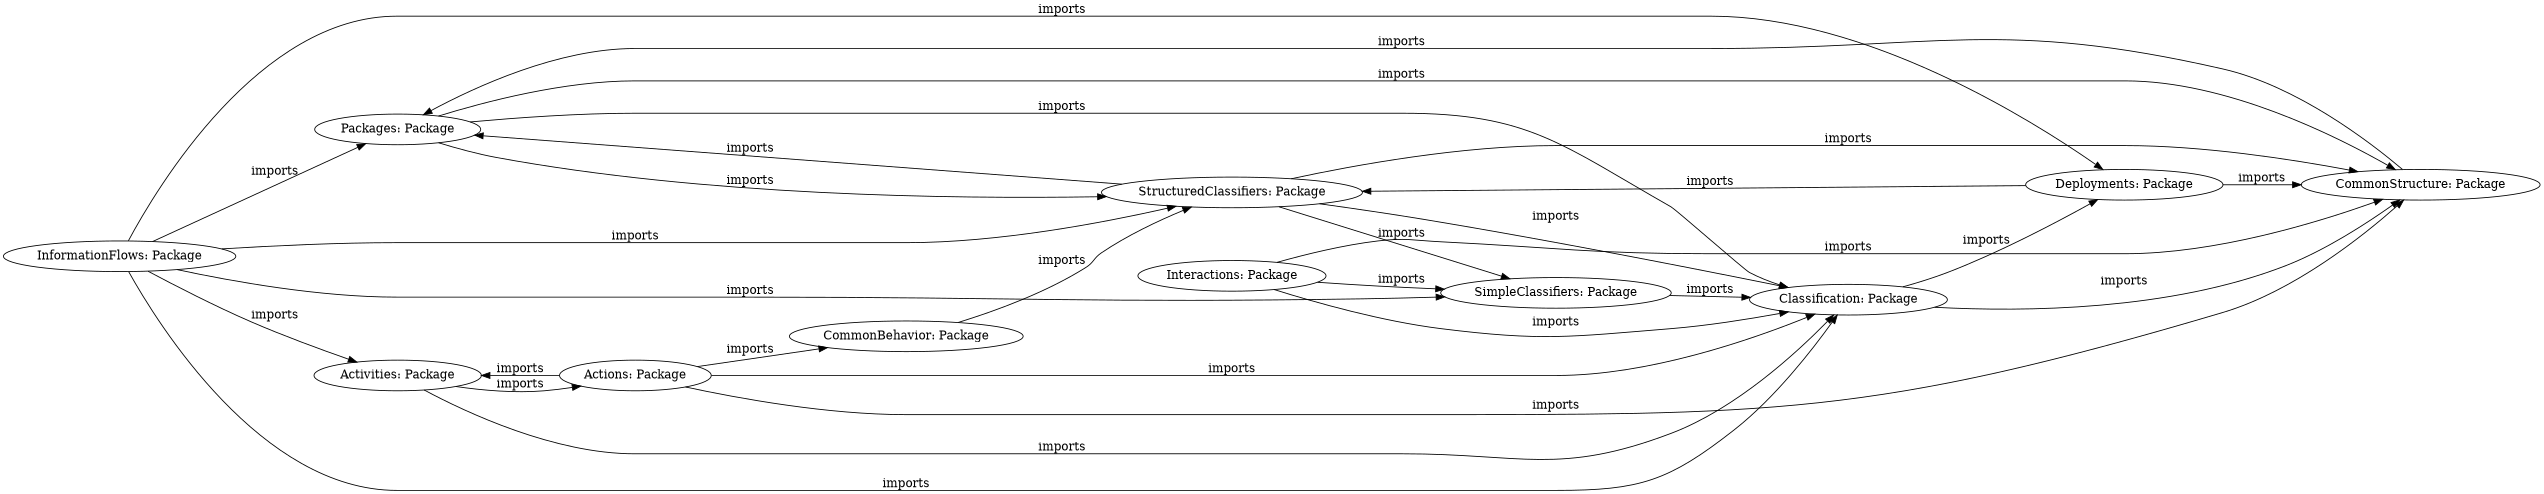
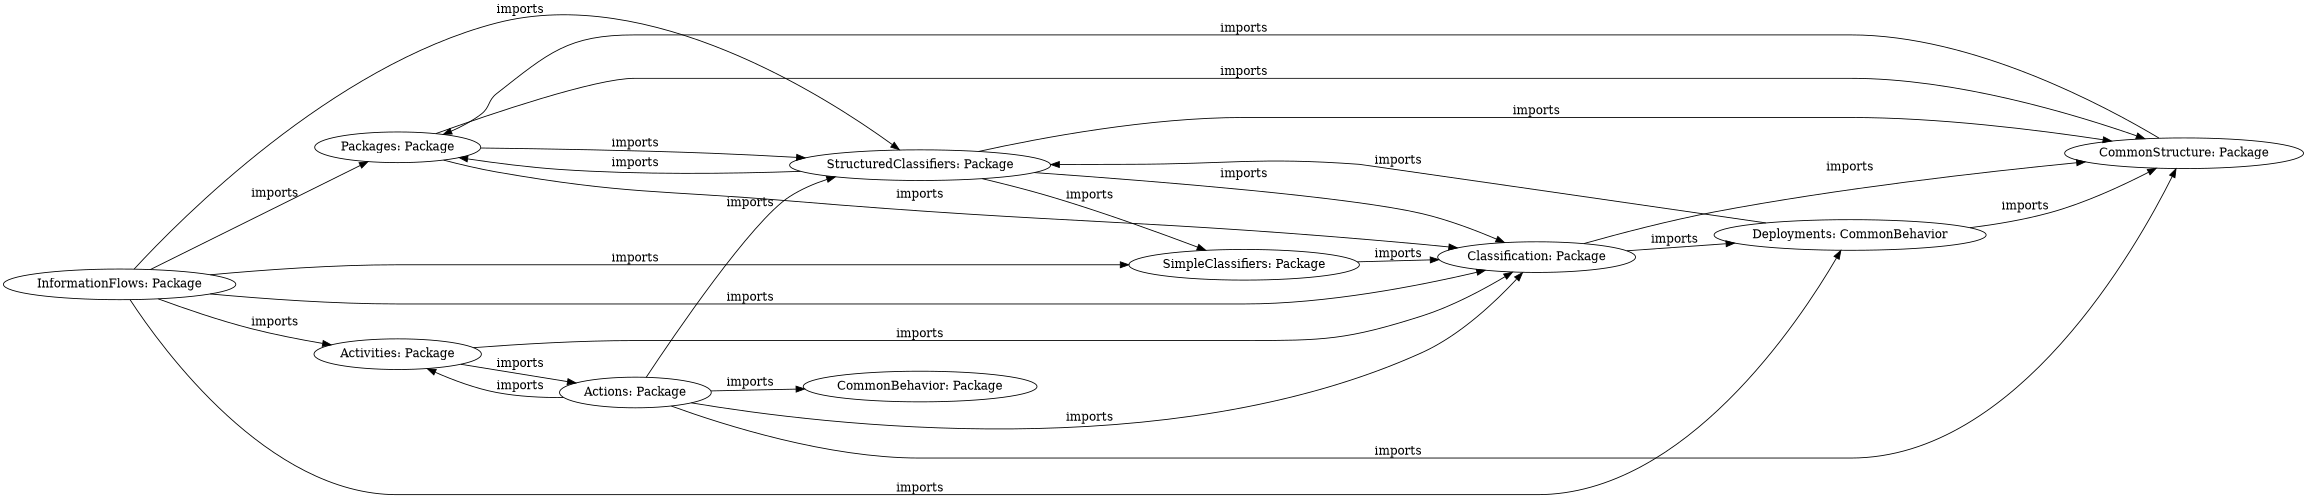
  digraph {
    rankdir=LR
    node [fillcolor=white style=solid]
    edge [color=black style=solid]
    n1 [label="Packages: Package"]
    n2 [label="StructuredClassifiers: Package"]
    n3 [label="Classification: Package"]
    n4 [label="CommonStructure: Package"]
    n5 [label="SimpleClassifiers: Package"]
-   n6 [label="Deployments: Package"]
+   n6 [label="Deployments: CommonBehavior"]
    n7 [label="CommonBehavior: Package"]
-   n8 [label="Interactions: Package"]
    n9 [label="InformationFlows: Package"]
    n10 [label="Activities: Package"]
    n11 [label="Actions: Package"]
    subgraph sub_1 {
      shape=box
      style=filled
    }
    n1 -> n2 [label=imports]
    n1 -> n3 [label=imports]
    n1 -> n4 [label=imports]
    n2 -> n1 [label=imports]
    n2 -> n3 [label=imports]
    n2 -> n4 [label=imports]
    n2 -> n5 [label=imports]
    n3 -> n4 [label=imports]
    n3 -> n6 [label=imports]
    n4 -> n1 [label=imports]
    n5 -> n3 [label=imports]
    n6 -> n2 [label=imports]
    n6 -> n4 [label=imports]
-   n8 -> n3 [label=imports]
-   n8 -> n4 [label=imports]
-   n8 -> n5 [label=imports]
    n9 -> n1 [label=imports]
    n9 -> n2 [label=imports]
    n9 -> n3 [label=imports]
    n9 -> n5 [label=imports]
    n9 -> n6 [label=imports]
    n9 -> n10 [label=imports]
    n10 -> n3 [label=imports]
    n10 -> n11 [label=imports]
-   n7 -> n2 [label=imports]
+   n11 -> n2 [label=imports]
    n11 -> n3 [label=imports]
    n11 -> n4 [label=imports]
    n11 -> n7 [label=imports]
    n11 -> n10 [label=imports]
  }
